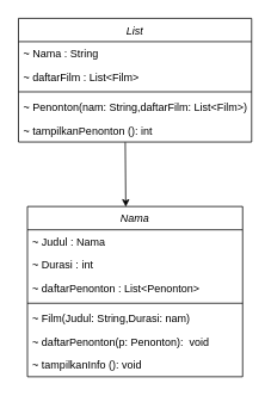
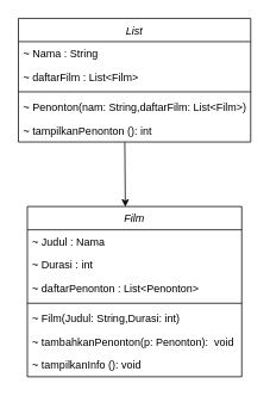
  <mxCell id="0" />
  <mxCell id="1" parent="0" />
  <mxCell id="2" value="List" style="swimlane;fontStyle=2;align=center;verticalAlign=top;childLayout=stackLayout;horizontal=1;startSize=26;horizontalStack=0;resizeParent=1;resizeLast=0;collapsible=1;marginBottom=0;rounded=0;shadow=0;strokeWidth=1;" vertex="1" parent="1"><mxGeometry x="20" y="20" width="260" height="138" as="geometry"><mxRectangle x="230" y="140" width="160" height="26" as="alternateBounds" /></mxGeometry></mxCell>
  <mxCell id="3" value="~ Nama : String" style="text;align=left;verticalAlign=top;spacingLeft=4;spacingRight=4;overflow=hidden;rotatable=0;points=[[0,0.5],[1,0.5]];portConstraint=eastwest;" vertex="1" parent="2"><mxGeometry y="26" width="260" height="26" as="geometry" /></mxCell>
  <mxCell id="4" value="~ daftarFilm : List&lt;Film&gt;" style="text;align=left;verticalAlign=top;spacingLeft=4;spacingRight=4;overflow=hidden;rotatable=0;points=[[0,0.5],[1,0.5]];portConstraint=eastwest;rounded=0;shadow=0;html=0;" vertex="1" parent="2"><mxGeometry y="52" width="260" height="26" as="geometry" /></mxCell>
  <mxCell id="5" value="" style="line;html=1;strokeWidth=1;align=left;verticalAlign=middle;spacingTop=-1;spacingLeft=3;spacingRight=3;rotatable=0;labelPosition=right;points=[];portConstraint=eastwest;" vertex="1" parent="2"><mxGeometry y="78" width="260" height="8" as="geometry" /></mxCell>
  <mxCell id="6" value="~ Penonton(nam: String,daftarFilm: List&lt;Film&gt;)&#10;" style="text;align=left;verticalAlign=top;spacingLeft=4;spacingRight=4;overflow=hidden;rotatable=0;points=[[0,0.5],[1,0.5]];portConstraint=eastwest;" vertex="1" parent="2"><mxGeometry y="86" width="260" height="26" as="geometry" /></mxCell>
  <mxCell id="7" value="~ tampilkanPenonton (): int&#10;" style="text;align=left;verticalAlign=top;spacingLeft=4;spacingRight=4;overflow=hidden;rotatable=0;points=[[0,0.5],[1,0.5]];portConstraint=eastwest;" vertex="1" parent="2"><mxGeometry y="112" width="260" height="26" as="geometry" /></mxCell>
- <mxCell id="8" value="Nama" style="swimlane;fontStyle=2;align=center;verticalAlign=top;childLayout=stackLayout;horizontal=1;startSize=26;horizontalStack=0;resizeParent=1;resizeLast=0;collapsible=1;marginBottom=0;rounded=0;shadow=0;strokeWidth=1;" vertex="1" parent="1"><mxGeometry x="30" y="230" width="240" height="190" as="geometry"><mxRectangle x="230" y="140" width="160" height="26" as="alternateBounds" /></mxGeometry></mxCell>
+ <mxCell id="8" value="Film" style="swimlane;fontStyle=2;align=center;verticalAlign=top;childLayout=stackLayout;horizontal=1;startSize=26;horizontalStack=0;resizeParent=1;resizeLast=0;collapsible=1;marginBottom=0;rounded=0;shadow=0;strokeWidth=1;" vertex="1" parent="1"><mxGeometry x="30" y="230" width="240" height="190" as="geometry"><mxRectangle x="230" y="140" width="160" height="26" as="alternateBounds" /></mxGeometry></mxCell>
  <mxCell id="9" value="~ Judul : Nama" style="text;align=left;verticalAlign=top;spacingLeft=4;spacingRight=4;overflow=hidden;rotatable=0;points=[[0,0.5],[1,0.5]];portConstraint=eastwest;" vertex="1" parent="8"><mxGeometry y="26" width="240" height="26" as="geometry" /></mxCell>
  <mxCell id="10" value="~ Durasi : int" style="text;align=left;verticalAlign=top;spacingLeft=4;spacingRight=4;overflow=hidden;rotatable=0;points=[[0,0.5],[1,0.5]];portConstraint=eastwest;rounded=0;shadow=0;html=0;" vertex="1" parent="8"><mxGeometry y="52" width="240" height="26" as="geometry" /></mxCell>
  <mxCell id="11" value="~ daftarPenonton : List&lt;Penonton&gt;" style="text;align=left;verticalAlign=top;spacingLeft=4;spacingRight=4;overflow=hidden;rotatable=0;points=[[0,0.5],[1,0.5]];portConstraint=eastwest;rounded=0;shadow=0;html=0;" vertex="1" parent="8"><mxGeometry y="78" width="240" height="26" as="geometry" /></mxCell>
  <mxCell id="12" value="" style="line;html=1;strokeWidth=1;align=left;verticalAlign=middle;spacingTop=-1;spacingLeft=3;spacingRight=3;rotatable=0;labelPosition=right;points=[];portConstraint=eastwest;" vertex="1" parent="8"><mxGeometry y="104" width="240" height="8" as="geometry" /></mxCell>
- <mxCell id="13" value="~ Film(Judul: String,Durasi: nam)&#10;" style="text;align=left;verticalAlign=top;spacingLeft=4;spacingRight=4;overflow=hidden;rotatable=0;points=[[0,0.5],[1,0.5]];portConstraint=eastwest;" vertex="1" parent="8"><mxGeometry y="112" width="240" height="26" as="geometry" /></mxCell>
- <mxCell id="14" value="~ daftarPenonton(p: Penonton):  void&#10;" style="text;align=left;verticalAlign=top;spacingLeft=4;spacingRight=4;overflow=hidden;rotatable=0;points=[[0,0.5],[1,0.5]];portConstraint=eastwest;" vertex="1" parent="8"><mxGeometry y="138" width="240" height="26" as="geometry" /></mxCell>
+ <mxCell id="13" value="~ Film(Judul: String,Durasi: int)&#10;" style="text;align=left;verticalAlign=top;spacingLeft=4;spacingRight=4;overflow=hidden;rotatable=0;points=[[0,0.5],[1,0.5]];portConstraint=eastwest;" vertex="1" parent="8"><mxGeometry y="112" width="240" height="26" as="geometry" /></mxCell>
+ <mxCell id="14" value="~ tambahkanPenonton(p: Penonton):  void&#10;" style="text;align=left;verticalAlign=top;spacingLeft=4;spacingRight=4;overflow=hidden;rotatable=0;points=[[0,0.5],[1,0.5]];portConstraint=eastwest;" vertex="1" parent="8"><mxGeometry y="138" width="240" height="26" as="geometry" /></mxCell>
  <mxCell id="15" value="~ tampilkanInfo (): void&#10;" style="text;align=left;verticalAlign=top;spacingLeft=4;spacingRight=4;overflow=hidden;rotatable=0;points=[[0,0.5],[1,0.5]];portConstraint=eastwest;" vertex="1" parent="8"><mxGeometry y="164" width="240" height="26" as="geometry" /></mxCell>
  <mxCell id="16" value="" style="endArrow=classic;html=1;rounded=0;exitX=0.458;exitY=1.013;exitDx=0;exitDy=0;exitPerimeter=0;entryX=0.457;entryY=0.002;entryDx=0;entryDy=0;entryPerimeter=0;" edge="1" parent="1" source="7" target="8"><mxGeometry width="50" height="50" relative="1" as="geometry"><mxPoint x="190" y="210" as="sourcePoint" /><mxPoint x="240" y="160" as="targetPoint" /></mxGeometry></mxCell>
